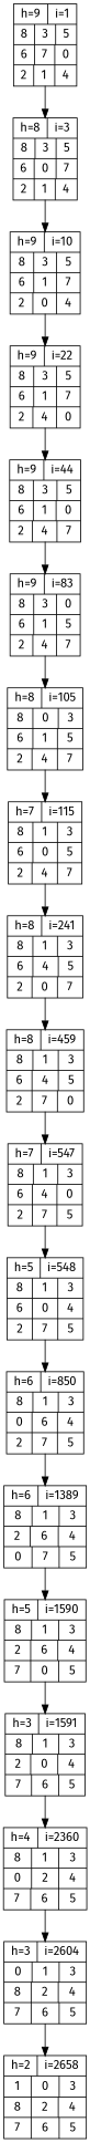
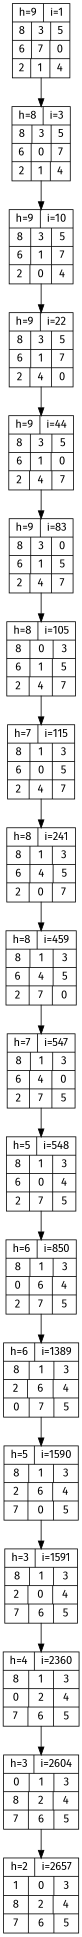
  digraph {
    fontname="Fira Sans"
    node [fontname="Fira Sans" shape=record]
    edge [fontname="Fira Sans"]
-   n1 [label="{ {h=2| i=2658 }|{1|0|3}|{8|2|4}|{7|6|5} }"]
+   n1 [label="{ {h=2| i=2657 }|{1|0|3}|{8|2|4}|{7|6|5} }"]
    n2 [label="{ {h=3| i=2604 }|{0|1|3}|{8|2|4}|{7|6|5} }"]
    n3 [label="{ {h=4| i=2360 }|{8|1|3}|{0|2|4}|{7|6|5} }"]
    n4 [label="{ {h=3| i=1591 }|{8|1|3}|{2|0|4}|{7|6|5} }"]
    n5 [label="{ {h=5| i=1590 }|{8|1|3}|{2|6|4}|{7|0|5} }"]
    n6 [label="{ {h=6| i=1389 }|{8|1|3}|{2|6|4}|{0|7|5} }"]
    n7 [label="{ {h=6| i=850 }|{8|1|3}|{0|6|4}|{2|7|5} }"]
    n8 [label="{ {h=5| i=548 }|{8|1|3}|{6|0|4}|{2|7|5} }"]
    n9 [label="{ {h=7| i=547 }|{8|1|3}|{6|4|0}|{2|7|5} }"]
    n10 [label="{ {h=8| i=459 }|{8|1|3}|{6|4|5}|{2|7|0} }"]
    n11 [label="{ {h=8| i=241 }|{8|1|3}|{6|4|5}|{2|0|7} }"]
    n12 [label="{ {h=7| i=115 }|{8|1|3}|{6|0|5}|{2|4|7} }"]
    n13 [label="{ {h=8| i=105 }|{8|0|3}|{6|1|5}|{2|4|7} }"]
    n14 [label="{ {h=9| i=83 }|{8|3|0}|{6|1|5}|{2|4|7} }"]
    n15 [label="{ {h=9| i=44 }|{8|3|5}|{6|1|0}|{2|4|7} }"]
    n16 [label="{ {h=9| i=22 }|{8|3|5}|{6|1|7}|{2|4|0} }"]
    n17 [label="{ {h=9| i=10 }|{8|3|5}|{6|1|7}|{2|0|4} }"]
    n18 [label="{ {h=8| i=3 }|{8|3|5}|{6|0|7}|{2|1|4} }"]
    n19 [label="{ {h=9| i=1 }|{8|3|5}|{6|7|0}|{2|1|4} }"]
    n2 -> n1
    n3 -> n2
    n4 -> n3
    n5 -> n4
    n6 -> n5
    n7 -> n6
    n8 -> n7
    n9 -> n8
    n10 -> n9
    n11 -> n10
    n12 -> n11
    n13 -> n12
    n14 -> n13
    n15 -> n14
    n16 -> n15
    n17 -> n16
    n18 -> n17
    n19 -> n18
  }
